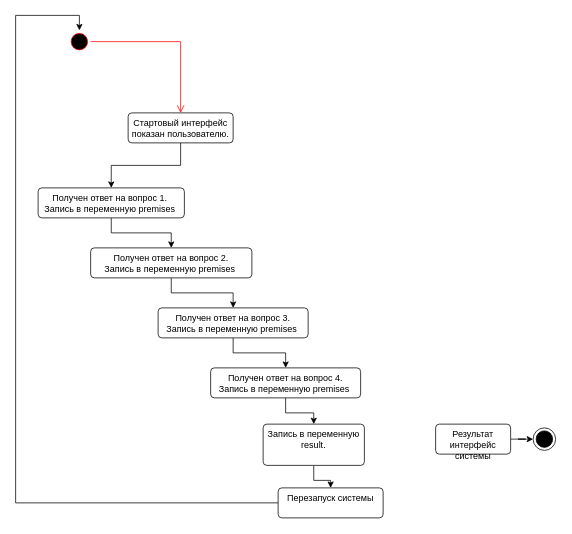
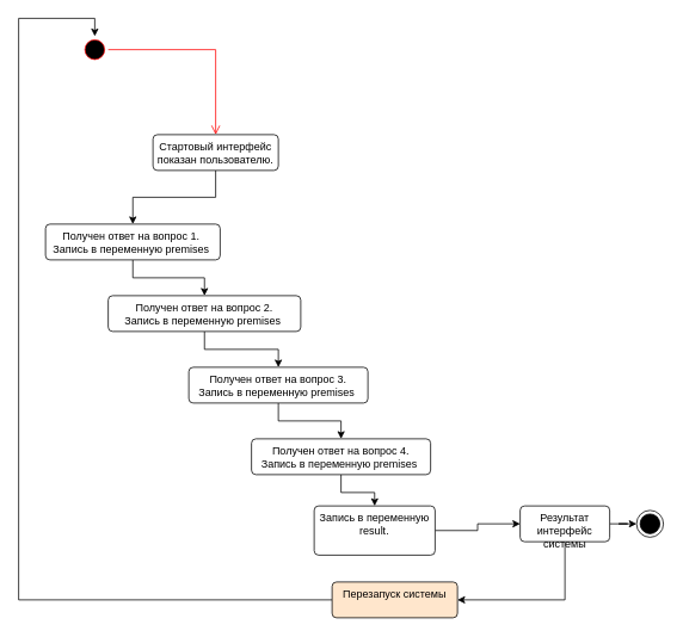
  <mxCell id="0" />
  <mxCell id="1" parent="0" />
  <mxCell id="2" value="" style="ellipse;html=1;shape=startState;fillColor=#000000;strokeColor=#ff0000;" vertex="1" parent="1"><mxGeometry x="90" y="40" width="30" height="30" as="geometry" /></mxCell>
  <mxCell id="3" value="" style="edgeStyle=orthogonalEdgeStyle;html=1;verticalAlign=bottom;endArrow=open;endSize=8;strokeColor=#ff0000;rounded=0;entryX=0.5;entryY=0;entryDx=0;entryDy=0;" edge="1" source="2" parent="1" target="5"><mxGeometry relative="1" as="geometry"><mxPoint x="105" y="130" as="targetPoint" /></mxGeometry></mxCell>
  <mxCell id="4" style="edgeStyle=orthogonalEdgeStyle;rounded=0;orthogonalLoop=1;jettySize=auto;html=1;entryX=0.5;entryY=0;entryDx=0;entryDy=0;" edge="1" parent="1" source="5" target="7"><mxGeometry relative="1" as="geometry" /></mxCell>
  <mxCell id="5" value="Стартовый интерфейс показан пользователю." style="html=1;align=center;verticalAlign=top;rounded=1;absoluteArcSize=1;arcSize=10;dashed=0;whiteSpace=wrap;" vertex="1" parent="1"><mxGeometry x="170" y="150" width="140" height="40" as="geometry" /></mxCell>
  <mxCell id="6" style="edgeStyle=orthogonalEdgeStyle;rounded=0;orthogonalLoop=1;jettySize=auto;html=1;" edge="1" parent="1" source="7" target="9"><mxGeometry relative="1" as="geometry" /></mxCell>
  <mxCell id="7" value="Получен ответ на вопрос 1.&amp;nbsp;&lt;br&gt;Запись в переменную&amp;nbsp;premises&amp;nbsp;" style="html=1;align=center;verticalAlign=top;rounded=1;absoluteArcSize=1;arcSize=10;dashed=0;whiteSpace=wrap;" vertex="1" parent="1"><mxGeometry x="50" y="250" width="195" height="40" as="geometry" /></mxCell>
  <mxCell id="8" style="edgeStyle=orthogonalEdgeStyle;rounded=0;orthogonalLoop=1;jettySize=auto;html=1;entryX=0.5;entryY=0;entryDx=0;entryDy=0;" edge="1" parent="1" source="9" target="11"><mxGeometry relative="1" as="geometry" /></mxCell>
  <mxCell id="9" value="Получен ответ на вопрос 2.&lt;br&gt;Запись в переменную&amp;nbsp;premises&amp;nbsp;" style="html=1;align=center;verticalAlign=top;rounded=1;absoluteArcSize=1;arcSize=10;dashed=0;whiteSpace=wrap;" vertex="1" parent="1"><mxGeometry x="120" y="330" width="215" height="40" as="geometry" /></mxCell>
  <mxCell id="10" style="edgeStyle=orthogonalEdgeStyle;rounded=0;orthogonalLoop=1;jettySize=auto;html=1;" edge="1" parent="1" source="11" target="13"><mxGeometry relative="1" as="geometry" /></mxCell>
  <mxCell id="11" value="Получен ответ на вопрос 3.&lt;br&gt;Запись в переменную&amp;nbsp;premises&amp;nbsp;" style="html=1;align=center;verticalAlign=top;rounded=1;absoluteArcSize=1;arcSize=10;dashed=0;whiteSpace=wrap;" vertex="1" parent="1"><mxGeometry x="210" y="410" width="200" height="40" as="geometry" /></mxCell>
  <mxCell id="12" style="edgeStyle=orthogonalEdgeStyle;rounded=0;orthogonalLoop=1;jettySize=auto;html=1;entryX=0.5;entryY=0;entryDx=0;entryDy=0;" edge="1" parent="1" source="13" target="15"><mxGeometry relative="1" as="geometry" /></mxCell>
  <mxCell id="13" value="Получен ответ на вопрос 4.&lt;br&gt;Запись в переменную premises&amp;nbsp;" style="html=1;align=center;verticalAlign=top;rounded=1;absoluteArcSize=1;arcSize=10;dashed=0;whiteSpace=wrap;" vertex="1" parent="1"><mxGeometry x="280" y="490" width="200" height="40" as="geometry" /></mxCell>
- <mxCell id="14" style="edgeStyle=orthogonalEdgeStyle;rounded=0;orthogonalLoop=1;jettySize=auto;html=1;" edge="1" parent="1" source="15" target="17"><mxGeometry relative="1" as="geometry" /></mxCell>
+ <mxCell id="14" style="edgeStyle=orthogonalEdgeStyle;rounded=0;orthogonalLoop=1;jettySize=auto;html=1;entryX=0;entryY=0.5;entryDx=0;entryDy=0;" edge="1" parent="1" source="15" target="21"><mxGeometry relative="1" as="geometry" /></mxCell>
  <mxCell id="15" value="Запись в переменную result." style="html=1;align=center;verticalAlign=top;rounded=1;absoluteArcSize=1;arcSize=10;dashed=0;whiteSpace=wrap;" vertex="1" parent="1"><mxGeometry x="350" y="565" width="135" height="55" as="geometry" /></mxCell>
  <mxCell id="16" style="edgeStyle=orthogonalEdgeStyle;rounded=0;orthogonalLoop=1;jettySize=auto;html=1;entryX=0.5;entryY=0;entryDx=0;entryDy=0;" edge="1" parent="1" source="17" target="2"><mxGeometry relative="1" as="geometry"><Array as="points"><mxPoint x="20" y="670" /><mxPoint x="20" y="20" /><mxPoint x="105" y="20" /></Array></mxGeometry></mxCell>
- <mxCell id="17" value="Перезапуск системы" style="html=1;align=center;verticalAlign=top;rounded=1;absoluteArcSize=1;arcSize=10;dashed=0;whiteSpace=wrap;" vertex="1" parent="1"><mxGeometry x="370" y="650" width="140" height="40" as="geometry" /></mxCell>
+ <mxCell id="17" value="Перезапуск системы" style="html=1;align=center;verticalAlign=top;rounded=1;absoluteArcSize=1;arcSize=10;dashed=0;whiteSpace=wrap;fillColor=#ffe6cc;" vertex="1" parent="1"><mxGeometry x="370" y="650" width="140" height="40" as="geometry" /></mxCell>
  <mxCell id="18" value="" style="ellipse;html=1;shape=endState;fillColor=strokeColor;" vertex="1" parent="1"><mxGeometry x="710" y="570" width="30" height="30" as="geometry" /></mxCell>
  <mxCell id="19" style="edgeStyle=orthogonalEdgeStyle;rounded=0;orthogonalLoop=1;jettySize=auto;html=1;entryX=0;entryY=0.5;entryDx=0;entryDy=0;" edge="1" parent="1" source="21" target="18"><mxGeometry relative="1" as="geometry" /></mxCell>
+ <mxCell id="20" style="edgeStyle=orthogonalEdgeStyle;rounded=0;orthogonalLoop=1;jettySize=auto;html=1;entryX=1;entryY=0.5;entryDx=0;entryDy=0;" edge="1" parent="1" source="21" target="17"><mxGeometry relative="1" as="geometry"><Array as="points"><mxPoint x="630" y="670" /></Array></mxGeometry></mxCell>
  <mxCell id="21" value="Результат интерфейс системы" style="html=1;align=center;verticalAlign=top;rounded=1;absoluteArcSize=1;arcSize=10;dashed=0;whiteSpace=wrap;" vertex="1" parent="1"><mxGeometry x="580" y="565" width="100" height="40" as="geometry" /></mxCell>
